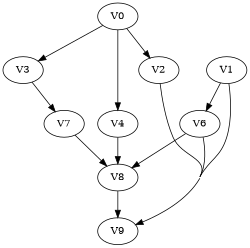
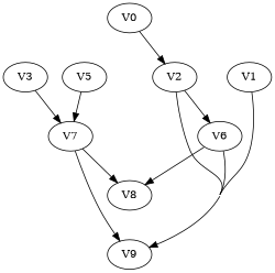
  strict digraph {
    concentrate=True
    V0
    V2
    V3
-   V4
    V9
    V7
    V8
    V1
    V6
+   V5
    V0 -> V2
-   V0 -> V3
-   V0 -> V4
    V2 -> V9
    V3 -> V7
-   V4 -> V8
-   V8 -> V9
+   V7 -> V9
    V7 -> V8
    V1 -> V9
-   V1 -> V6
+   V2 -> V6
    V6 -> V9
    V6 -> V8
+   V5 -> V7
  }
